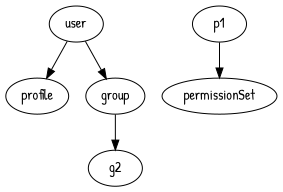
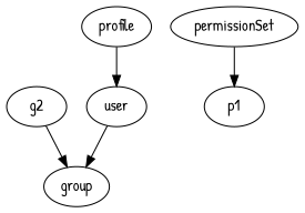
  digraph {
    fontname="Patrick Hand"
    node [fontname="Patrick Hand"]
    edge [fontname="Patrick Hand"]
    user
    profile
    group
    permissionSet
    p1
    g2
-   user -> profile
+   profile -> user
    user -> group
-   group -> g2
-   p1 -> permissionSet
+   g2 -> group
+   permissionSet -> p1
  }
